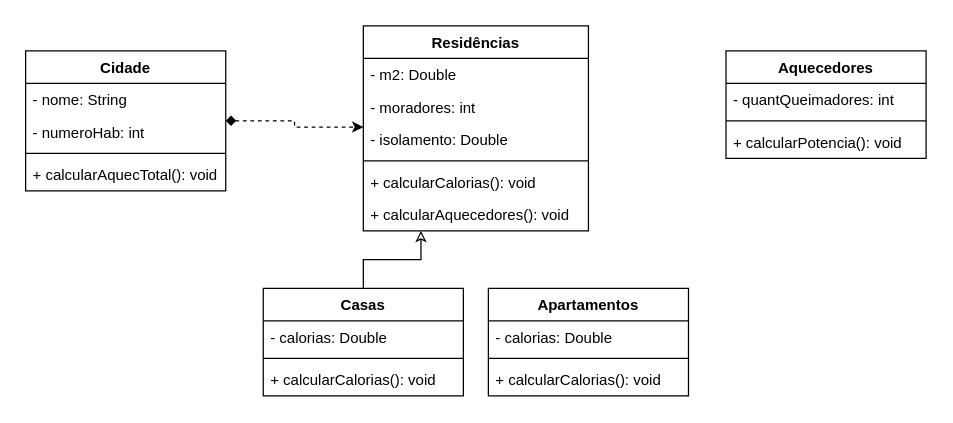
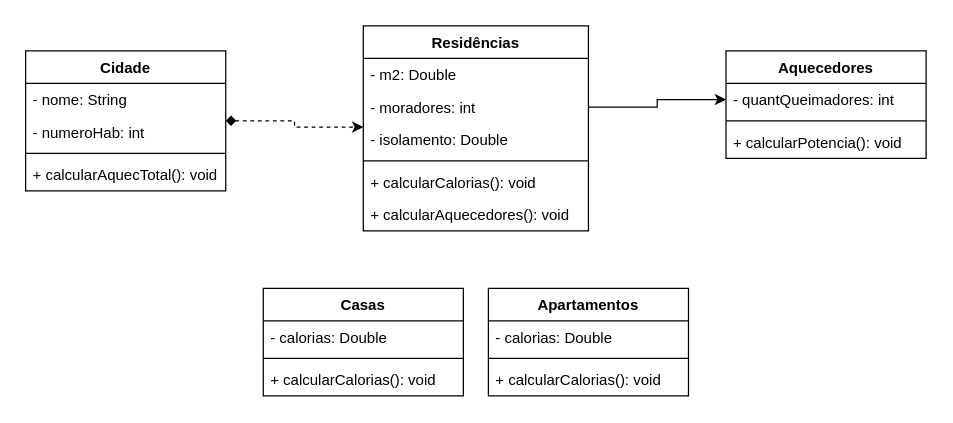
  <mxCell id="0" />
  <mxCell id="1" parent="0" />
  <mxCell id="2" value="Residências" style="swimlane;fontStyle=1;align=center;verticalAlign=top;childLayout=stackLayout;horizontal=1;startSize=26;horizontalStack=0;resizeParent=1;resizeParentMax=0;resizeLast=0;collapsible=1;marginBottom=0;" vertex="1" parent="1"><mxGeometry x="290" y="20" width="180" height="164" as="geometry" /></mxCell>
  <mxCell id="3" value="- m2: Double" style="text;strokeColor=none;fillColor=none;align=left;verticalAlign=top;spacingLeft=4;spacingRight=4;overflow=hidden;rotatable=0;points=[[0,0.5],[1,0.5]];portConstraint=eastwest;" vertex="1" parent="2"><mxGeometry y="26" width="180" height="26" as="geometry" /></mxCell>
  <mxCell id="4" value="- moradores: int" style="text;strokeColor=none;fillColor=none;align=left;verticalAlign=top;spacingLeft=4;spacingRight=4;overflow=hidden;rotatable=0;points=[[0,0.5],[1,0.5]];portConstraint=eastwest;" vertex="1" parent="2"><mxGeometry y="52" width="180" height="26" as="geometry" /></mxCell>
  <mxCell id="5" value="- isolamento: Double" style="text;strokeColor=none;fillColor=none;align=left;verticalAlign=top;spacingLeft=4;spacingRight=4;overflow=hidden;rotatable=0;points=[[0,0.5],[1,0.5]];portConstraint=eastwest;" vertex="1" parent="2"><mxGeometry y="78" width="180" height="26" as="geometry" /></mxCell>
  <mxCell id="6" value="" style="line;strokeWidth=1;fillColor=none;align=left;verticalAlign=middle;spacingTop=-1;spacingLeft=3;spacingRight=3;rotatable=0;labelPosition=right;points=[];portConstraint=eastwest;" vertex="1" parent="2"><mxGeometry y="104" width="180" height="8" as="geometry" /></mxCell>
  <mxCell id="7" value="+ calcularCalorias(): void" style="text;strokeColor=none;fillColor=none;align=left;verticalAlign=top;spacingLeft=4;spacingRight=4;overflow=hidden;rotatable=0;points=[[0,0.5],[1,0.5]];portConstraint=eastwest;" vertex="1" parent="2"><mxGeometry y="112" width="180" height="26" as="geometry" /></mxCell>
  <mxCell id="8" value="+ calcularAquecedores(): void" style="text;strokeColor=none;fillColor=none;align=left;verticalAlign=top;spacingLeft=4;spacingRight=4;overflow=hidden;rotatable=0;points=[[0,0.5],[1,0.5]];portConstraint=eastwest;" vertex="1" parent="2"><mxGeometry y="138" width="180" height="26" as="geometry" /></mxCell>
- <mxCell id="9" style="edgeStyle=orthogonalEdgeStyle;rounded=0;orthogonalLoop=1;jettySize=auto;html=1;entryX=0.256;entryY=1;entryDx=0;entryDy=0;entryPerimeter=0;endArrow=classic;endFill=0;exitX=0.5;exitY=0;exitDx=0;exitDy=0;" edge="1" parent="1" source="10" target="8"><mxGeometry relative="1" as="geometry"><mxPoint x="290" y="230" as="sourcePoint" /></mxGeometry></mxCell>
  <mxCell id="10" value="Casas" style="swimlane;fontStyle=1;align=center;verticalAlign=top;childLayout=stackLayout;horizontal=1;startSize=26;horizontalStack=0;resizeParent=1;resizeParentMax=0;resizeLast=0;collapsible=1;marginBottom=0;" vertex="1" parent="1"><mxGeometry x="210" y="230" width="160" height="86" as="geometry" /></mxCell>
  <mxCell id="11" value="- calorias: Double" style="text;strokeColor=none;fillColor=none;align=left;verticalAlign=top;spacingLeft=4;spacingRight=4;overflow=hidden;rotatable=0;points=[[0,0.5],[1,0.5]];portConstraint=eastwest;" vertex="1" parent="10"><mxGeometry y="26" width="160" height="26" as="geometry" /></mxCell>
  <mxCell id="12" value="" style="line;strokeWidth=1;fillColor=none;align=left;verticalAlign=middle;spacingTop=-1;spacingLeft=3;spacingRight=3;rotatable=0;labelPosition=right;points=[];portConstraint=eastwest;" vertex="1" parent="10"><mxGeometry y="52" width="160" height="8" as="geometry" /></mxCell>
  <mxCell id="13" value="+ calcularCalorias(): void" style="text;strokeColor=none;fillColor=none;align=left;verticalAlign=top;spacingLeft=4;spacingRight=4;overflow=hidden;rotatable=0;points=[[0,0.5],[1,0.5]];portConstraint=eastwest;" vertex="1" parent="10"><mxGeometry y="60" width="160" height="26" as="geometry" /></mxCell>
  <mxCell id="14" value="Apartamentos" style="swimlane;fontStyle=1;align=center;verticalAlign=top;childLayout=stackLayout;horizontal=1;startSize=26;horizontalStack=0;resizeParent=1;resizeParentMax=0;resizeLast=0;collapsible=1;marginBottom=0;" vertex="1" parent="1"><mxGeometry x="390" y="230" width="160" height="86" as="geometry" /></mxCell>
  <mxCell id="15" value="- calorias: Double" style="text;strokeColor=none;fillColor=none;align=left;verticalAlign=top;spacingLeft=4;spacingRight=4;overflow=hidden;rotatable=0;points=[[0,0.5],[1,0.5]];portConstraint=eastwest;" vertex="1" parent="14"><mxGeometry y="26" width="160" height="26" as="geometry" /></mxCell>
  <mxCell id="16" value="" style="line;strokeWidth=1;fillColor=none;align=left;verticalAlign=middle;spacingTop=-1;spacingLeft=3;spacingRight=3;rotatable=0;labelPosition=right;points=[];portConstraint=eastwest;" vertex="1" parent="14"><mxGeometry y="52" width="160" height="8" as="geometry" /></mxCell>
  <mxCell id="17" value="+ calcularCalorias(): void" style="text;strokeColor=none;fillColor=none;align=left;verticalAlign=top;spacingLeft=4;spacingRight=4;overflow=hidden;rotatable=0;points=[[0,0.5],[1,0.5]];portConstraint=eastwest;" vertex="1" parent="14"><mxGeometry y="60" width="160" height="26" as="geometry" /></mxCell>
  <mxCell id="18" value="Aquecedores" style="swimlane;fontStyle=1;align=center;verticalAlign=top;childLayout=stackLayout;horizontal=1;startSize=26;horizontalStack=0;resizeParent=1;resizeParentMax=0;resizeLast=0;collapsible=1;marginBottom=0;" vertex="1" parent="1"><mxGeometry x="580" y="40" width="160" height="86" as="geometry" /></mxCell>
  <mxCell id="19" value="- quantQueimadores: int" style="text;strokeColor=none;fillColor=none;align=left;verticalAlign=top;spacingLeft=4;spacingRight=4;overflow=hidden;rotatable=0;points=[[0,0.5],[1,0.5]];portConstraint=eastwest;" vertex="1" parent="18"><mxGeometry y="26" width="160" height="26" as="geometry" /></mxCell>
  <mxCell id="20" value="" style="line;strokeWidth=1;fillColor=none;align=left;verticalAlign=middle;spacingTop=-1;spacingLeft=3;spacingRight=3;rotatable=0;labelPosition=right;points=[];portConstraint=eastwest;" vertex="1" parent="18"><mxGeometry y="52" width="160" height="8" as="geometry" /></mxCell>
  <mxCell id="21" value="+ calcularPotencia(): void" style="text;strokeColor=none;fillColor=none;align=left;verticalAlign=top;spacingLeft=4;spacingRight=4;overflow=hidden;rotatable=0;points=[[0,0.5],[1,0.5]];portConstraint=eastwest;" vertex="1" parent="18"><mxGeometry y="60" width="160" height="26" as="geometry" /></mxCell>
  <mxCell id="22" style="edgeStyle=orthogonalEdgeStyle;rounded=0;orthogonalLoop=1;jettySize=auto;html=1;entryX=0;entryY=0.115;entryDx=0;entryDy=0;entryPerimeter=0;endArrow=classic;endFill=1;startArrow=diamond;startFill=1;dashed=1;" edge="1" parent="1" source="23" target="5"><mxGeometry relative="1" as="geometry" /></mxCell>
  <mxCell id="23" value="Cidade" style="swimlane;fontStyle=1;align=center;verticalAlign=top;childLayout=stackLayout;horizontal=1;startSize=26;horizontalStack=0;resizeParent=1;resizeParentMax=0;resizeLast=0;collapsible=1;marginBottom=0;" vertex="1" parent="1"><mxGeometry x="20" y="40" width="160" height="112" as="geometry" /></mxCell>
  <mxCell id="24" value="- nome: String" style="text;strokeColor=none;fillColor=none;align=left;verticalAlign=top;spacingLeft=4;spacingRight=4;overflow=hidden;rotatable=0;points=[[0,0.5],[1,0.5]];portConstraint=eastwest;" vertex="1" parent="23"><mxGeometry y="26" width="160" height="26" as="geometry" /></mxCell>
  <mxCell id="25" value="- numeroHab: int" style="text;strokeColor=none;fillColor=none;align=left;verticalAlign=top;spacingLeft=4;spacingRight=4;overflow=hidden;rotatable=0;points=[[0,0.5],[1,0.5]];portConstraint=eastwest;" vertex="1" parent="23"><mxGeometry y="52" width="160" height="26" as="geometry" /></mxCell>
  <mxCell id="26" value="" style="line;strokeWidth=1;fillColor=none;align=left;verticalAlign=middle;spacingTop=-1;spacingLeft=3;spacingRight=3;rotatable=0;labelPosition=right;points=[];portConstraint=eastwest;" vertex="1" parent="23"><mxGeometry y="78" width="160" height="8" as="geometry" /></mxCell>
  <mxCell id="27" value="+ calcularAquecTotal(): void" style="text;strokeColor=none;fillColor=none;align=left;verticalAlign=top;spacingLeft=4;spacingRight=4;overflow=hidden;rotatable=0;points=[[0,0.5],[1,0.5]];portConstraint=eastwest;" vertex="1" parent="23"><mxGeometry y="86" width="160" height="26" as="geometry" /></mxCell>
+ <mxCell id="28" style="edgeStyle=orthogonalEdgeStyle;rounded=0;orthogonalLoop=1;jettySize=auto;html=1;exitX=1;exitY=0.5;exitDx=0;exitDy=0;entryX=0;entryY=0.5;entryDx=0;entryDy=0;" edge="1" parent="1" source="4" target="19"><mxGeometry relative="1" as="geometry"><mxPoint x="550" y="79" as="targetPoint" /></mxGeometry></mxCell>
